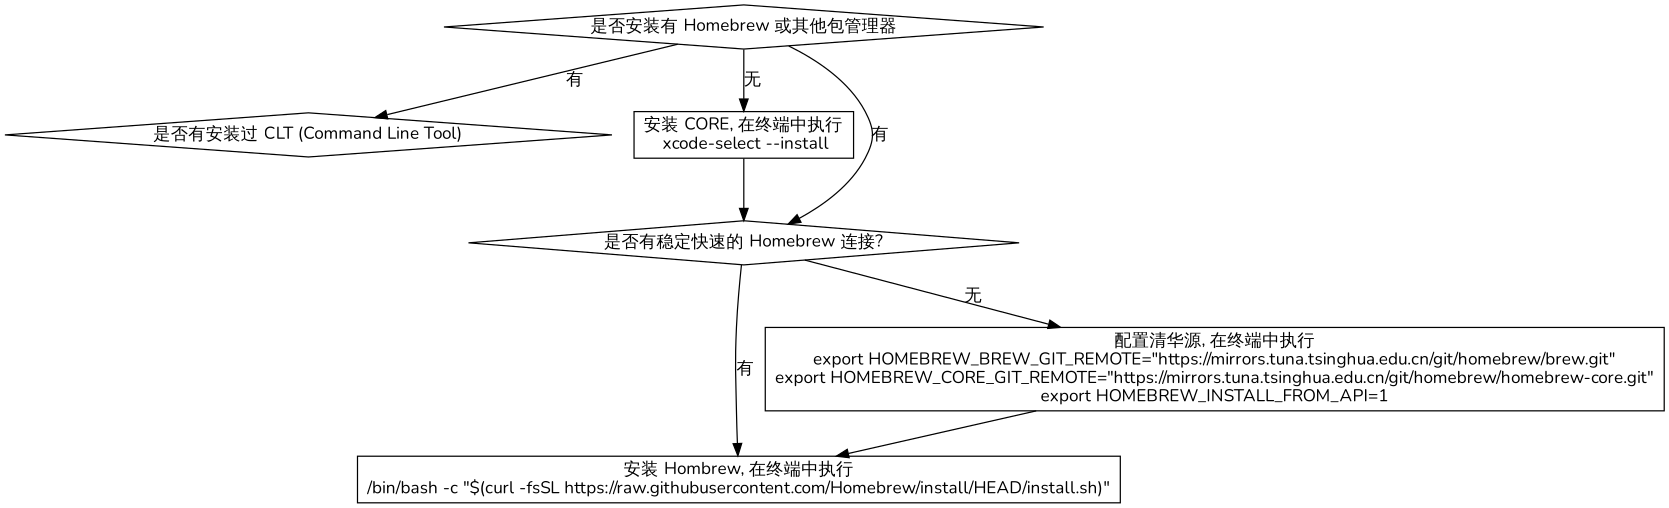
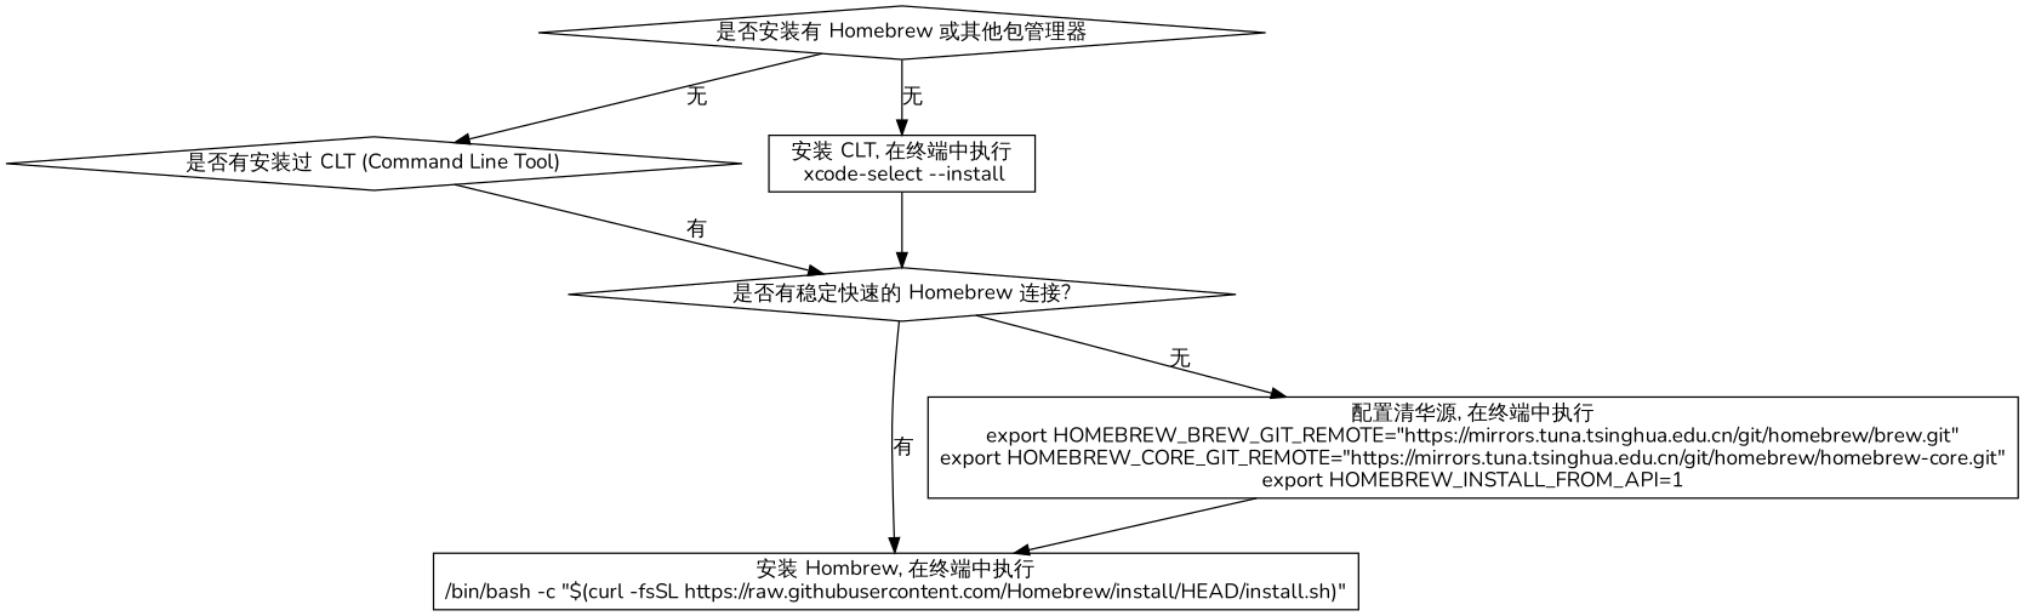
  digraph {
    fontname=Nunito
    node [fontname=Nunito shape=diamond]
    edge [fontname=Nunito]
    n1 [label="是否安装有 Homebrew 或其他包管理器"]
    n2 [label="是否有安装过 CLT (Command Line Tool)"]
-   n3 [label="安装 CORE, 在终端中执行\n xcode-select --install" shape=rect]
+   n3 [label="安装 CLT, 在终端中执行\n xcode-select --install" shape=rect]
    n4 [label="是否有稳定快速的 Homebrew 连接?"]
    n5 [label="安装 Hombrew, 在终端中执行\n/bin/bash -c \"$(curl -fsSL https://raw.githubusercontent.com/Homebrew/install/HEAD/install.sh)\"" shape=rect]
    n6 [label="配置清华源, 在终端中执行\nexport HOMEBREW_BREW_GIT_REMOTE=\"https://mirrors.tuna.tsinghua.edu.cn/git/homebrew/brew.git\"\nexport HOMEBREW_CORE_GIT_REMOTE=\"https://mirrors.tuna.tsinghua.edu.cn/git/homebrew/homebrew-core.git\"\nexport HOMEBREW_INSTALL_FROM_API=1" shape=rect]
-   n1 -> n2 [label="有"]
+   n1 -> n2 [label="无"]
    n1 -> n3 [label="无"]
-   n1 -> n4 [label="有"]
+   n2 -> n4 [label="有"]
    n3 -> n4
    n4 -> n5 [label="有"]
    n4 -> n6 [label="无"]
    n6 -> n5
  }
